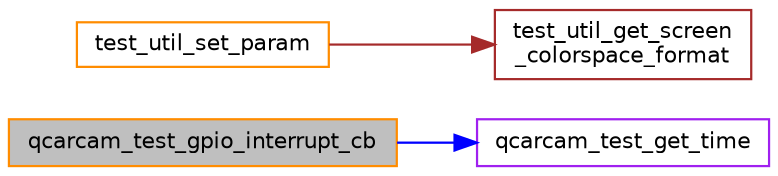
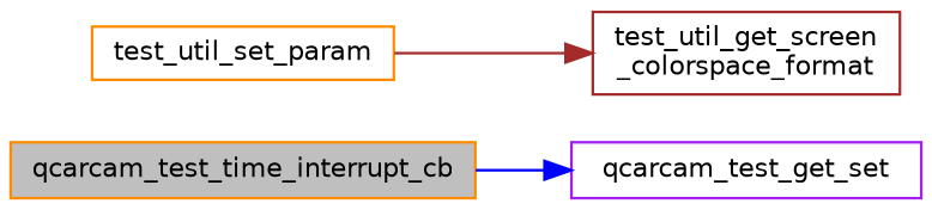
  digraph {
    fontname="DejaVu Sans"
    rankdir=LR
    node [color=darkorange fillcolor=white fontname="DejaVu Sans" fontsize=10 shape=record style=filled]
    edge [fontname="DejaVu Sans" fontsize=10 labelfontname=Helvetica labelfontsize=10 style=solid]
-   n1 [fillcolor=grey75 fontcolor=black height=0.2 label=qcarcam_test_gpio_interrupt_cb width=0.4]
-   n2 [color=purple height=0.2 label=qcarcam_test_get_time width=0.4]
+   n1 [fillcolor=grey75 fontcolor=black height=0.2 label=qcarcam_test_time_interrupt_cb width=0.4]
+   n2 [color=purple height=0.2 label=qcarcam_test_get_set width=0.4]
    n3 [height=0.2 label=test_util_set_param width=0.4]
    n4 [color=brown height=0.2 label="test_util_get_screen\l_colorspace_format" width=0.4]
    n1 -> n2 [color=blue]
    n3 -> n4 [color=brown]
  }
